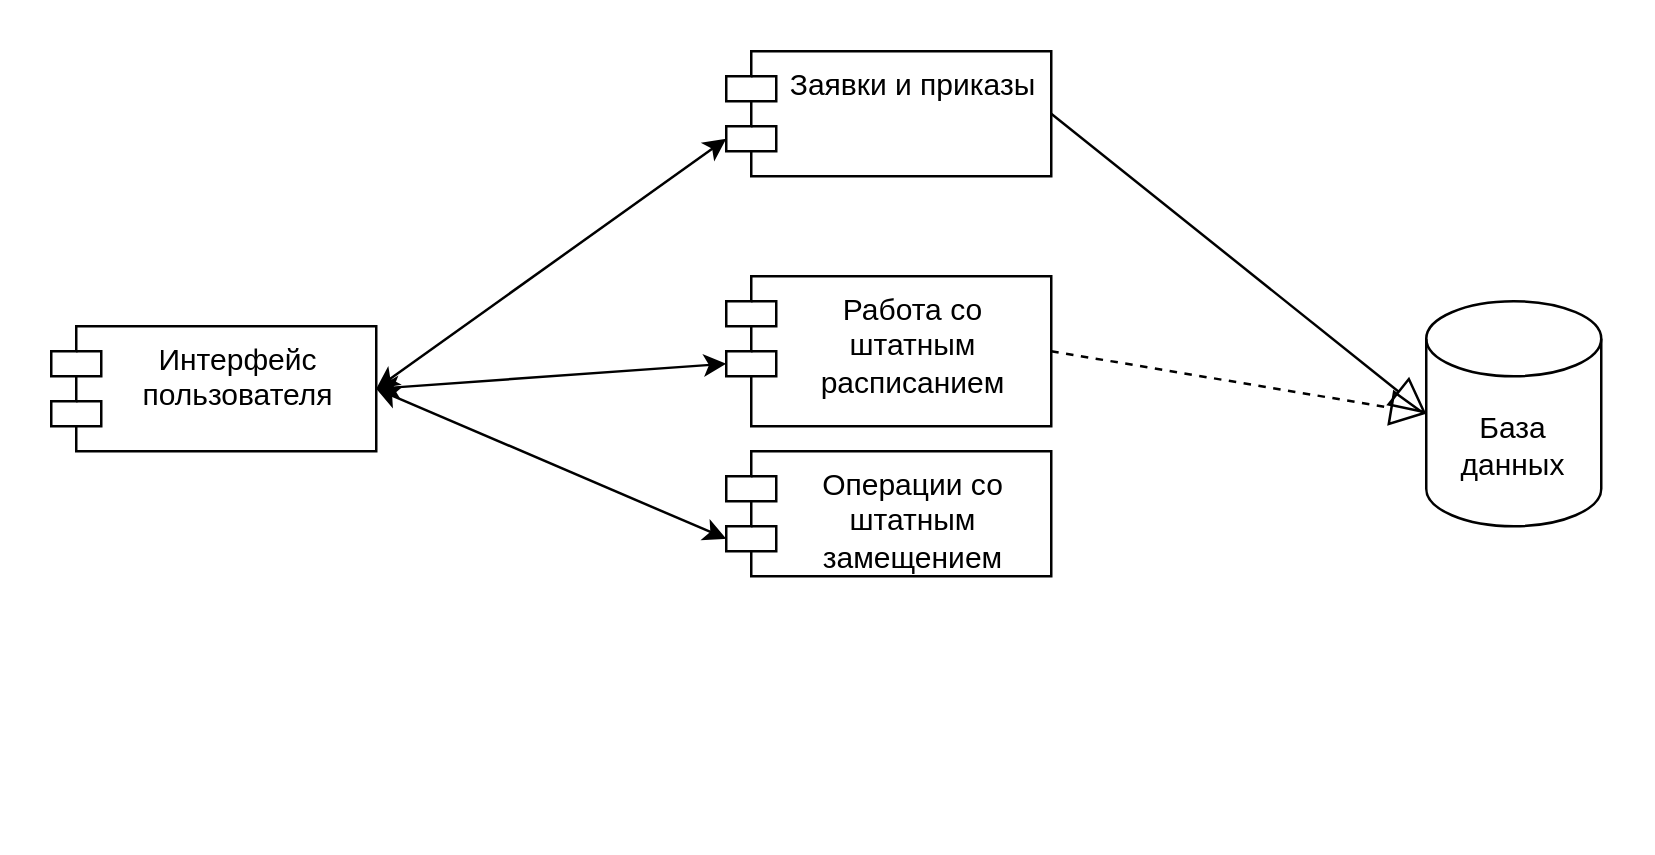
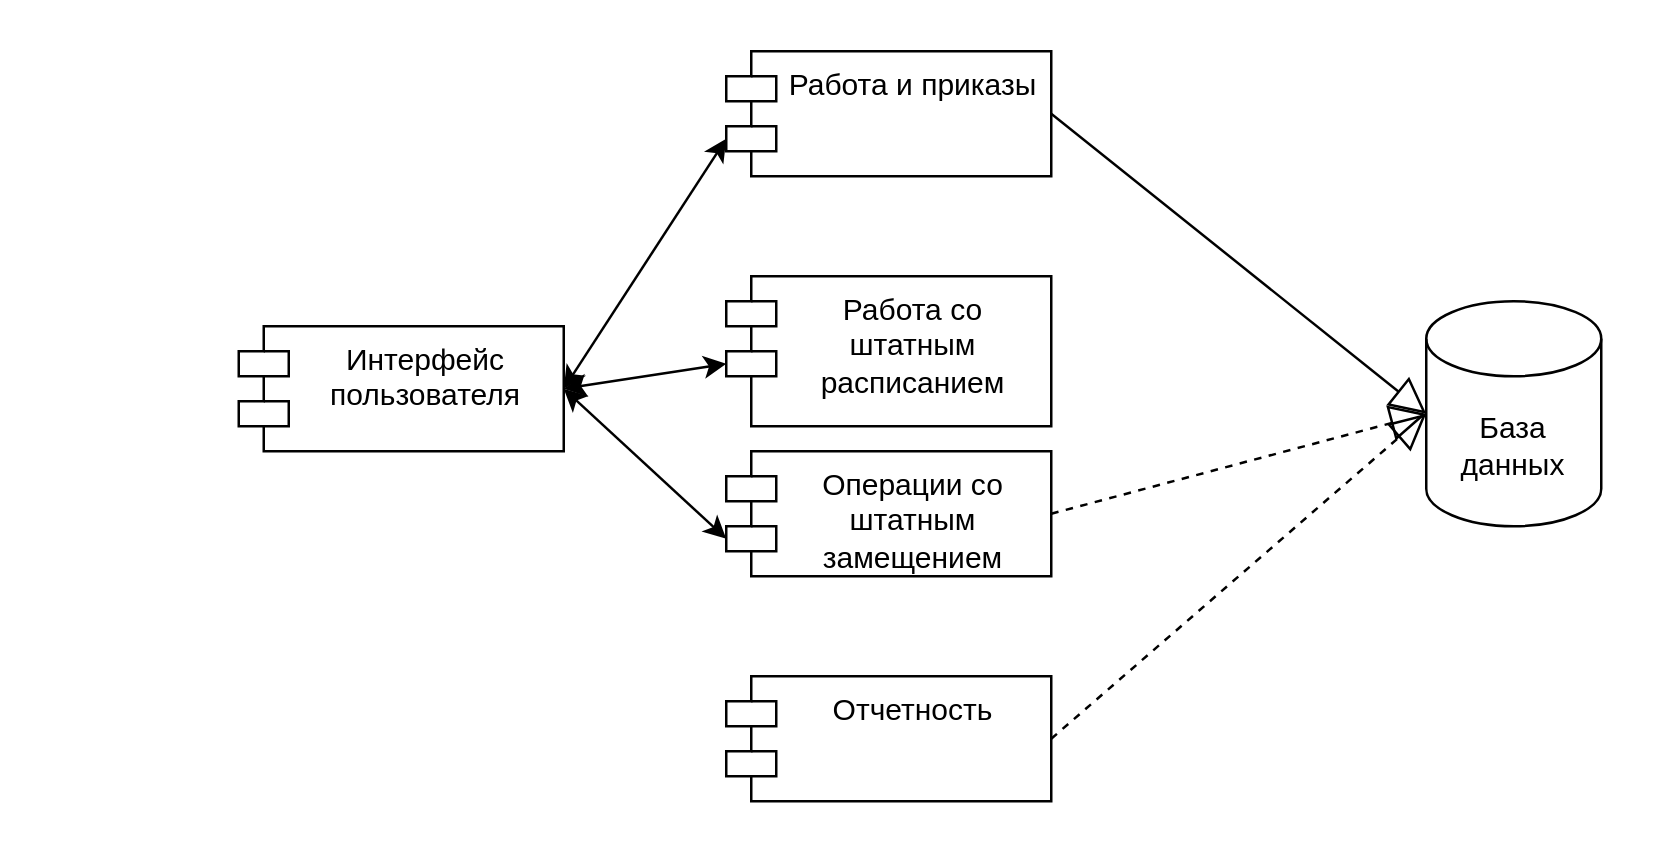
  <mxCell id="0" />
  <mxCell id="1" parent="0" />
- <mxCell id="2" value="Интерфейс пользователя" style="shape=module;align=left;spacingLeft=20;align=center;verticalAlign=top;whiteSpace=wrap;html=1;" parent="1" vertex="1"><mxGeometry x="20" y="130" width="130" height="50" as="geometry" /></mxCell>
- <mxCell id="3" value="Заявки и приказы" style="shape=module;align=left;spacingLeft=20;align=center;verticalAlign=top;whiteSpace=wrap;html=1;" parent="1" vertex="1"><mxGeometry x="290" y="20" width="130" height="50" as="geometry" /></mxCell>
+ <mxCell id="2" value="Интерфейс пользователя" style="shape=module;align=left;spacingLeft=20;align=center;verticalAlign=top;whiteSpace=wrap;html=1;" parent="1" vertex="1"><mxGeometry x="95" y="130" width="130" height="50" as="geometry" /></mxCell>
+ <mxCell id="3" value="Работа и приказы" style="shape=module;align=left;spacingLeft=20;align=center;verticalAlign=top;whiteSpace=wrap;html=1;" parent="1" vertex="1"><mxGeometry x="290" y="20" width="130" height="50" as="geometry" /></mxCell>
  <mxCell id="4" value="Операции со штатным замещением&lt;div&gt;&lt;br&gt;&lt;/div&gt;" style="shape=module;align=left;spacingLeft=20;align=center;verticalAlign=top;whiteSpace=wrap;html=1;" parent="1" vertex="1"><mxGeometry x="290" y="180" width="130" height="50" as="geometry" /></mxCell>
  <mxCell id="5" value="Работа со штатным расписанием" style="shape=module;align=left;spacingLeft=20;align=center;verticalAlign=top;whiteSpace=wrap;html=1;" parent="1" vertex="1"><mxGeometry x="290" y="110" width="130" height="60" as="geometry" /></mxCell>
+ <mxCell id="6" value="&lt;div&gt;Отчетность&lt;/div&gt;" style="shape=module;align=left;spacingLeft=20;align=center;verticalAlign=top;whiteSpace=wrap;html=1;" parent="1" vertex="1"><mxGeometry x="290" y="270" width="130" height="50" as="geometry" /></mxCell>
  <mxCell id="7" value="База данных" style="shape=cylinder3;whiteSpace=wrap;html=1;boundedLbl=1;backgroundOutline=1;size=15;" parent="1" vertex="1"><mxGeometry x="570" y="120" width="70" height="90" as="geometry" /></mxCell>
  <mxCell id="8" value="" style="endArrow=classic;startArrow=classic;html=1;rounded=0;exitX=1;exitY=0.5;exitDx=0;exitDy=0;entryX=0;entryY=0;entryDx=0;entryDy=35;entryPerimeter=0;" parent="1" source="2" target="3" edge="1"><mxGeometry width="50" height="50" relative="1" as="geometry"><mxPoint x="370" y="110" as="sourcePoint" /><mxPoint x="420" y="60" as="targetPoint" /></mxGeometry></mxCell>
  <mxCell id="9" value="" style="endArrow=classic;startArrow=classic;html=1;rounded=0;exitX=1;exitY=0.5;exitDx=0;exitDy=0;entryX=0;entryY=0;entryDx=0;entryDy=35;entryPerimeter=0;" parent="1" source="2" target="5" edge="1"><mxGeometry width="50" height="50" relative="1" as="geometry"><mxPoint x="370" y="110" as="sourcePoint" /><mxPoint x="420" y="60" as="targetPoint" /></mxGeometry></mxCell>
  <mxCell id="10" value="" style="endArrow=classic;startArrow=classic;html=1;rounded=0;exitX=1;exitY=0.5;exitDx=0;exitDy=0;entryX=0;entryY=0;entryDx=0;entryDy=35;entryPerimeter=0;" parent="1" source="2" target="4" edge="1"><mxGeometry width="50" height="50" relative="1" as="geometry"><mxPoint x="370" y="110" as="sourcePoint" /><mxPoint x="420" y="60" as="targetPoint" /></mxGeometry></mxCell>
  <mxCell id="11" value="" style="endArrow=block;dashed=0;endFill=0;endSize=12;html=1;rounded=0;exitX=1;exitY=0.5;exitDx=0;exitDy=0;entryX=0;entryY=0.5;entryDx=0;entryDy=0;entryPerimeter=0;" parent="1" source="3" target="7" edge="1"><mxGeometry width="160" relative="1" as="geometry"><mxPoint x="310" y="80" as="sourcePoint" /><mxPoint x="470" y="80" as="targetPoint" /></mxGeometry></mxCell>
- <mxCell id="12" value="" style="endArrow=block;dashed=1;endFill=0;endSize=12;html=1;rounded=0;exitX=1;exitY=0.5;exitDx=0;exitDy=0;entryX=0;entryY=0.5;entryDx=0;entryDy=0;entryPerimeter=0;" parent="1" source="5" target="7" edge="1"><mxGeometry width="160" relative="1" as="geometry"><mxPoint x="310" y="80" as="sourcePoint" /><mxPoint x="470" y="80" as="targetPoint" /></mxGeometry></mxCell>
+ <mxCell id="13" value="" style="endArrow=block;dashed=1;endFill=0;endSize=12;html=1;rounded=0;exitX=1;exitY=0.5;exitDx=0;exitDy=0;entryX=0;entryY=0.5;entryDx=0;entryDy=0;entryPerimeter=0;" parent="1" source="4" target="7" edge="1"><mxGeometry width="160" relative="1" as="geometry"><mxPoint x="310" y="80" as="sourcePoint" /><mxPoint x="470" y="80" as="targetPoint" /></mxGeometry></mxCell>
+ <mxCell id="14" value="" style="endArrow=block;dashed=1;endFill=0;endSize=12;html=1;rounded=0;exitX=1;exitY=0.5;exitDx=0;exitDy=0;entryX=0;entryY=0.5;entryDx=0;entryDy=0;entryPerimeter=0;" parent="1" source="6" target="7" edge="1"><mxGeometry width="160" relative="1" as="geometry"><mxPoint x="310" y="80" as="sourcePoint" /><mxPoint x="470" y="80" as="targetPoint" /></mxGeometry></mxCell>
